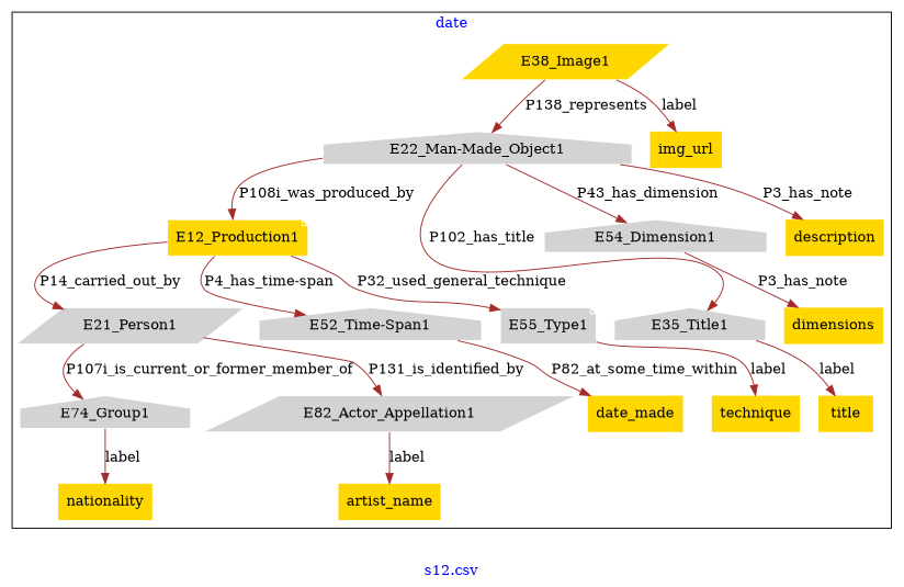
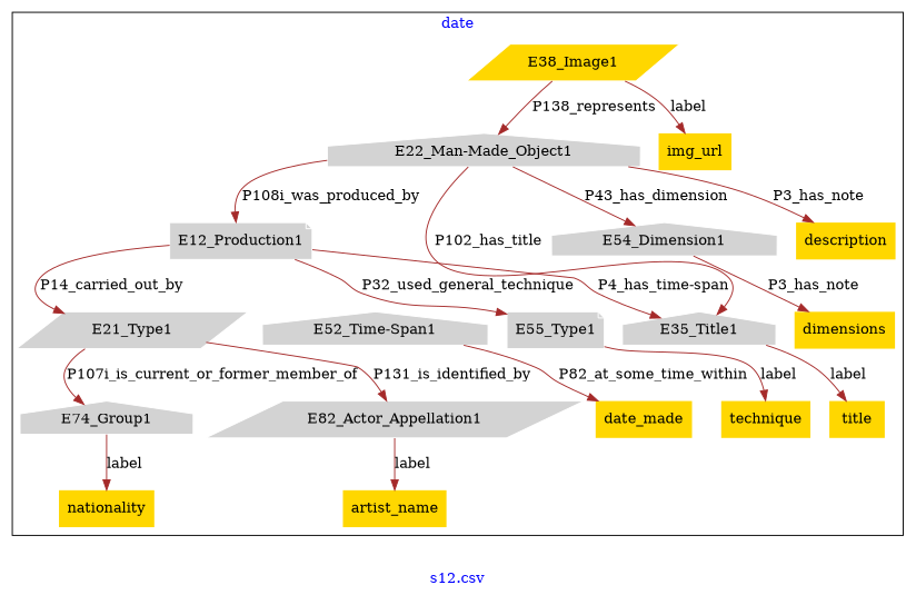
  digraph {
    fontcolor=blue
    label="s12.csv"
    remincross=true
    node [color=white fillcolor=lightgray shape=plaintext style=filled]
    edge [color=brown fontcolor=black]
-   n1 [fillcolor=gold label=E12_Production1 shape=note]
-   n2 [label=E21_Person1 shape=parallelogram]
+   n1 [label=E12_Production1 shape=note]
+   n2 [label=E21_Type1 shape=parallelogram]
    n3 [label="E52_Time-Span1" shape=house]
    n4 [label=E55_Type1 shape=note]
    n5 [label=E74_Group1 shape=house]
    n6 [label=E82_Actor_Appellation1 shape=parallelogram]
    n7 [label="E22_Man-Made_Object1" shape=house]
    n8 [label=E35_Title1 shape=house]
    n9 [label=E54_Dimension1 shape=house]
    n10 [fillcolor=gold label=E38_Image1 shape=parallelogram]
    n11 [fillcolor=gold label=artist_name color=""]
    n12 [fillcolor=gold label=description color=""]
    n13 [fillcolor=gold label=date_made color=""]
    n14 [fillcolor=gold label=technique color=""]
    n15 [fillcolor=gold label=nationality color=""]
    n16 [fillcolor=gold label=title color=""]
    n17 [fillcolor=gold label=dimensions color=""]
    n18 [fillcolor=gold label=img_url color=""]
    subgraph cluster_1 {
      label=date
      n1
      n2
      n3
      n4
      n5
      n6
      n7
      n8
      n9
      n10
      n11
      n12
      n13
      n14
      n15
      n16
      n17
      n18
    }
    n1 -> n2 [label=P14_carried_out_by]
-   n1 -> n3 [label="P4_has_time-span"]
+   n1 -> n8 [label="P4_has_time-span"]
    n1 -> n4 [label=P32_used_general_technique]
    n2 -> n5 [label=P107i_is_current_or_former_member_of]
    n2 -> n6 [label=P131_is_identified_by]
    n3 -> n13 [label=P82_at_some_time_within]
    n4 -> n14 [label=label]
    n5 -> n15 [label=label]
    n6 -> n11 [label=label]
    n7 -> n1 [label=P108i_was_produced_by]
    n7 -> n8 [label=P102_has_title]
    n7 -> n9 [label=P43_has_dimension]
    n7 -> n12 [label=P3_has_note]
    n8 -> n16 [label=label]
    n9 -> n17 [label=P3_has_note]
    n10 -> n7 [label=P138_represents]
    n10 -> n18 [label=label]
  }
